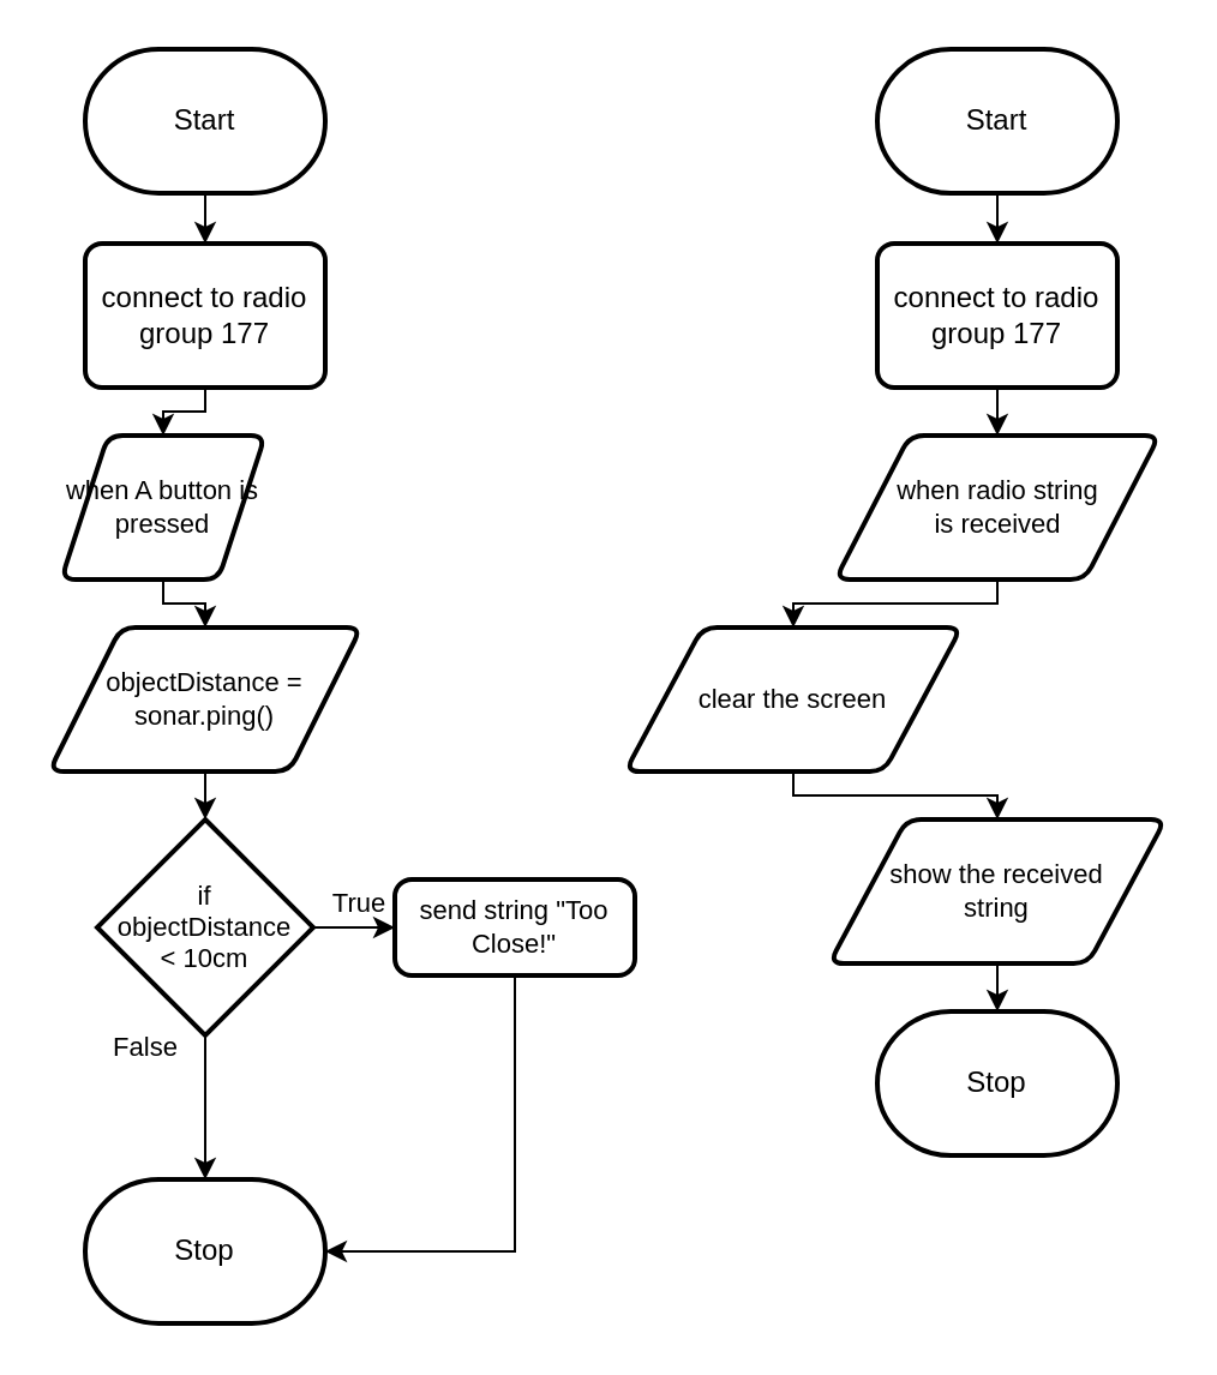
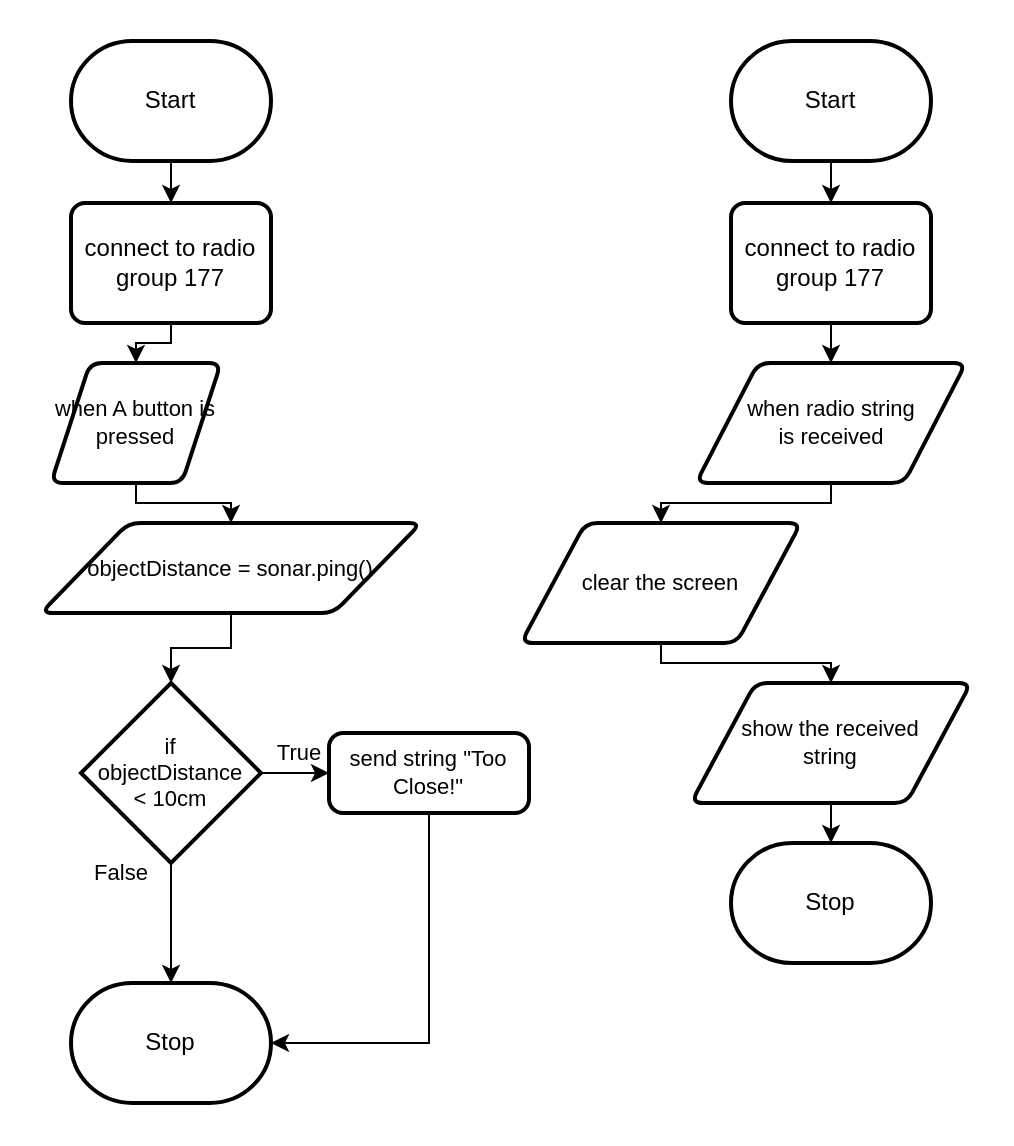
  <mxCell id="0" />
  <mxCell id="1" parent="0" />
  <mxCell id="2" style="edgeStyle=orthogonalEdgeStyle;shape=connector;rounded=0;html=1;exitX=0.5;exitY=1;exitDx=0;exitDy=0;exitPerimeter=0;entryX=0.5;entryY=0;entryDx=0;entryDy=0;labelBackgroundColor=default;strokeColor=default;fontFamily=Helvetica;fontSize=11;fontColor=default;endArrow=classic;" edge="1" parent="1" source="3" target="6"><mxGeometry relative="1" as="geometry" /></mxCell>
  <mxCell id="3" value="Start" style="strokeWidth=2;html=1;shape=mxgraph.flowchart.terminator;whiteSpace=wrap;" parent="1" vertex="1"><mxGeometry x="35" y="20" width="100" height="60" as="geometry" /></mxCell>
  <mxCell id="4" value="Stop" style="strokeWidth=2;html=1;shape=mxgraph.flowchart.terminator;whiteSpace=wrap;" parent="1" vertex="1"><mxGeometry x="35" y="491" width="100" height="60" as="geometry" /></mxCell>
  <mxCell id="5" style="edgeStyle=orthogonalEdgeStyle;shape=connector;rounded=0;html=1;exitX=0.5;exitY=1;exitDx=0;exitDy=0;entryX=0.5;entryY=0;entryDx=0;entryDy=0;labelBackgroundColor=default;strokeColor=default;fontFamily=Helvetica;fontSize=11;fontColor=default;endArrow=classic;" edge="1" parent="1" source="6" target="8"><mxGeometry relative="1" as="geometry" /></mxCell>
  <mxCell id="6" value="connect to radio group 177" style="rounded=1;whiteSpace=wrap;html=1;absoluteArcSize=1;arcSize=14;strokeWidth=2;" vertex="1" parent="1"><mxGeometry x="35" y="101" width="100" height="60" as="geometry" /></mxCell>
  <mxCell id="7" style="edgeStyle=orthogonalEdgeStyle;shape=connector;rounded=0;html=1;exitX=0.5;exitY=1;exitDx=0;exitDy=0;entryX=0.5;entryY=0;entryDx=0;entryDy=0;labelBackgroundColor=default;strokeColor=default;fontFamily=Helvetica;fontSize=11;fontColor=default;endArrow=classic;" edge="1" parent="1" source="8" target="10"><mxGeometry relative="1" as="geometry" /></mxCell>
  <mxCell id="8" value="when A button is pressed" style="shape=parallelogram;html=1;strokeWidth=2;perimeter=parallelogramPerimeter;whiteSpace=wrap;rounded=1;arcSize=12;size=0.23;fontFamily=Helvetica;fontSize=11;fontColor=default;" vertex="1" parent="1"><mxGeometry x="25" y="181" width="85" height="60" as="geometry" /></mxCell>
  <mxCell id="9" style="edgeStyle=orthogonalEdgeStyle;shape=connector;rounded=0;html=1;exitX=0.5;exitY=1;exitDx=0;exitDy=0;entryX=0.5;entryY=0;entryDx=0;entryDy=0;entryPerimeter=0;labelBackgroundColor=default;strokeColor=default;fontFamily=Helvetica;fontSize=11;fontColor=default;endArrow=classic;" edge="1" parent="1" source="10" target="13"><mxGeometry relative="1" as="geometry" /></mxCell>
- <mxCell id="10" value="objectDistance = sonar.ping()" style="shape=parallelogram;html=1;strokeWidth=2;perimeter=parallelogramPerimeter;whiteSpace=wrap;rounded=1;arcSize=12;size=0.23;fontFamily=Helvetica;fontSize=11;fontColor=default;" vertex="1" parent="1"><mxGeometry x="20" y="261" width="130" height="60" as="geometry" /></mxCell>
+ <mxCell id="10" value="objectDistance = sonar.ping()" style="shape=parallelogram;html=1;strokeWidth=2;perimeter=parallelogramPerimeter;whiteSpace=wrap;rounded=1;arcSize=12;size=0.23;fontFamily=Helvetica;fontSize=11;fontColor=default;" vertex="1" parent="1"><mxGeometry x="20" y="261" width="190" height="45" as="geometry" /></mxCell>
  <mxCell id="11" style="edgeStyle=orthogonalEdgeStyle;shape=connector;rounded=0;html=1;exitX=1;exitY=0.5;exitDx=0;exitDy=0;exitPerimeter=0;entryX=0;entryY=0.5;entryDx=0;entryDy=0;labelBackgroundColor=default;strokeColor=default;fontFamily=Helvetica;fontSize=11;fontColor=default;endArrow=classic;" edge="1" parent="1" source="13" target="15"><mxGeometry relative="1" as="geometry" /></mxCell>
  <mxCell id="12" style="edgeStyle=orthogonalEdgeStyle;shape=connector;rounded=0;html=1;exitX=0.5;exitY=1;exitDx=0;exitDy=0;exitPerimeter=0;entryX=0.5;entryY=0;entryDx=0;entryDy=0;entryPerimeter=0;labelBackgroundColor=default;strokeColor=default;fontFamily=Helvetica;fontSize=11;fontColor=default;endArrow=classic;" edge="1" parent="1" source="13" target="4"><mxGeometry relative="1" as="geometry" /></mxCell>
  <mxCell id="13" value="if&lt;br&gt;objectDistance&lt;br&gt;&amp;lt; 10cm" style="strokeWidth=2;html=1;shape=mxgraph.flowchart.decision;whiteSpace=wrap;fontFamily=Helvetica;fontSize=11;fontColor=default;" vertex="1" parent="1"><mxGeometry x="40" y="341" width="90" height="90" as="geometry" /></mxCell>
  <mxCell id="14" style="edgeStyle=orthogonalEdgeStyle;shape=connector;rounded=0;html=1;exitX=0.5;exitY=1;exitDx=0;exitDy=0;entryX=1;entryY=0.5;entryDx=0;entryDy=0;entryPerimeter=0;labelBackgroundColor=default;strokeColor=default;fontFamily=Helvetica;fontSize=11;fontColor=default;endArrow=classic;" edge="1" parent="1" source="15" target="4"><mxGeometry relative="1" as="geometry" /></mxCell>
  <mxCell id="15" value="send string &quot;Too Close!&quot;" style="rounded=1;whiteSpace=wrap;html=1;absoluteArcSize=1;arcSize=14;strokeWidth=2;fontFamily=Helvetica;fontSize=11;fontColor=default;" vertex="1" parent="1"><mxGeometry x="164" y="366" width="100" height="40" as="geometry" /></mxCell>
  <mxCell id="16" value="True" style="text;html=1;align=center;verticalAlign=middle;resizable=0;points=[];autosize=1;strokeColor=none;fillColor=none;fontSize=11;fontFamily=Helvetica;fontColor=default;" vertex="1" parent="1"><mxGeometry x="124" y="361" width="50" height="30" as="geometry" /></mxCell>
  <mxCell id="17" value="False" style="text;html=1;align=center;verticalAlign=middle;resizable=0;points=[];autosize=1;strokeColor=none;fillColor=none;fontSize=11;fontFamily=Helvetica;fontColor=default;" vertex="1" parent="1"><mxGeometry x="35" y="421" width="50" height="30" as="geometry" /></mxCell>
  <mxCell id="18" style="edgeStyle=orthogonalEdgeStyle;shape=connector;rounded=0;html=1;exitX=0.5;exitY=1;exitDx=0;exitDy=0;exitPerimeter=0;entryX=0.5;entryY=0;entryDx=0;entryDy=0;labelBackgroundColor=default;strokeColor=default;fontFamily=Helvetica;fontSize=11;fontColor=default;endArrow=classic;" edge="1" parent="1" source="19" target="22"><mxGeometry relative="1" as="geometry" /></mxCell>
  <mxCell id="19" value="Start" style="strokeWidth=2;html=1;shape=mxgraph.flowchart.terminator;whiteSpace=wrap;" vertex="1" parent="1"><mxGeometry x="365" y="20" width="100" height="60" as="geometry" /></mxCell>
  <mxCell id="20" value="Stop" style="strokeWidth=2;html=1;shape=mxgraph.flowchart.terminator;whiteSpace=wrap;" vertex="1" parent="1"><mxGeometry x="365" y="421" width="100" height="60" as="geometry" /></mxCell>
  <mxCell id="21" style="edgeStyle=orthogonalEdgeStyle;shape=connector;rounded=0;html=1;exitX=0.5;exitY=1;exitDx=0;exitDy=0;entryX=0.5;entryY=0;entryDx=0;entryDy=0;labelBackgroundColor=default;strokeColor=default;fontFamily=Helvetica;fontSize=11;fontColor=default;endArrow=classic;" edge="1" parent="1" source="22" target="24"><mxGeometry relative="1" as="geometry" /></mxCell>
  <mxCell id="22" value="connect to radio group 177" style="rounded=1;whiteSpace=wrap;html=1;absoluteArcSize=1;arcSize=14;strokeWidth=2;" vertex="1" parent="1"><mxGeometry x="365" y="101" width="100" height="60" as="geometry" /></mxCell>
  <mxCell id="23" style="edgeStyle=orthogonalEdgeStyle;shape=connector;rounded=0;html=1;exitX=0.5;exitY=1;exitDx=0;exitDy=0;entryX=0.5;entryY=0;entryDx=0;entryDy=0;labelBackgroundColor=default;strokeColor=default;fontFamily=Helvetica;fontSize=11;fontColor=default;endArrow=classic;" edge="1" parent="1" source="24" target="26"><mxGeometry relative="1" as="geometry" /></mxCell>
  <mxCell id="24" value="when radio string&lt;br&gt;is received" style="shape=parallelogram;html=1;strokeWidth=2;perimeter=parallelogramPerimeter;whiteSpace=wrap;rounded=1;arcSize=12;size=0.23;fontFamily=Helvetica;fontSize=11;fontColor=default;" vertex="1" parent="1"><mxGeometry x="347.5" y="181" width="135" height="60" as="geometry" /></mxCell>
  <mxCell id="25" style="edgeStyle=orthogonalEdgeStyle;shape=connector;rounded=0;html=1;exitX=0.5;exitY=1;exitDx=0;exitDy=0;entryX=0.5;entryY=0;entryDx=0;entryDy=0;labelBackgroundColor=default;strokeColor=default;fontFamily=Helvetica;fontSize=11;fontColor=default;endArrow=classic;" edge="1" parent="1" source="26" target="28"><mxGeometry relative="1" as="geometry"><mxPoint x="415" y="341" as="targetPoint" /></mxGeometry></mxCell>
  <mxCell id="26" value="clear the screen&lt;div&gt;&lt;/div&gt;&lt;div&gt;&lt;/div&gt;" style="shape=parallelogram;html=1;strokeWidth=2;perimeter=parallelogramPerimeter;whiteSpace=wrap;rounded=1;arcSize=12;size=0.23;fontFamily=Helvetica;fontSize=11;fontColor=default;" vertex="1" parent="1"><mxGeometry x="260" y="261" width="140" height="60" as="geometry" /></mxCell>
  <mxCell id="27" style="edgeStyle=orthogonalEdgeStyle;shape=connector;rounded=0;html=1;exitX=0.5;exitY=1;exitDx=0;exitDy=0;entryX=0.5;entryY=0;entryDx=0;entryDy=0;entryPerimeter=0;labelBackgroundColor=default;strokeColor=default;fontFamily=Helvetica;fontSize=11;fontColor=default;endArrow=classic;" edge="1" parent="1" source="28" target="20"><mxGeometry relative="1" as="geometry" /></mxCell>
  <mxCell id="28" value="&lt;div&gt;show the received&lt;/div&gt;&lt;div&gt;string&lt;/div&gt;&lt;div&gt;&lt;/div&gt;" style="shape=parallelogram;html=1;strokeWidth=2;perimeter=parallelogramPerimeter;whiteSpace=wrap;rounded=1;arcSize=12;size=0.23;fontFamily=Helvetica;fontSize=11;fontColor=default;" vertex="1" parent="1"><mxGeometry x="345" y="341" width="140" height="60" as="geometry" /></mxCell>
